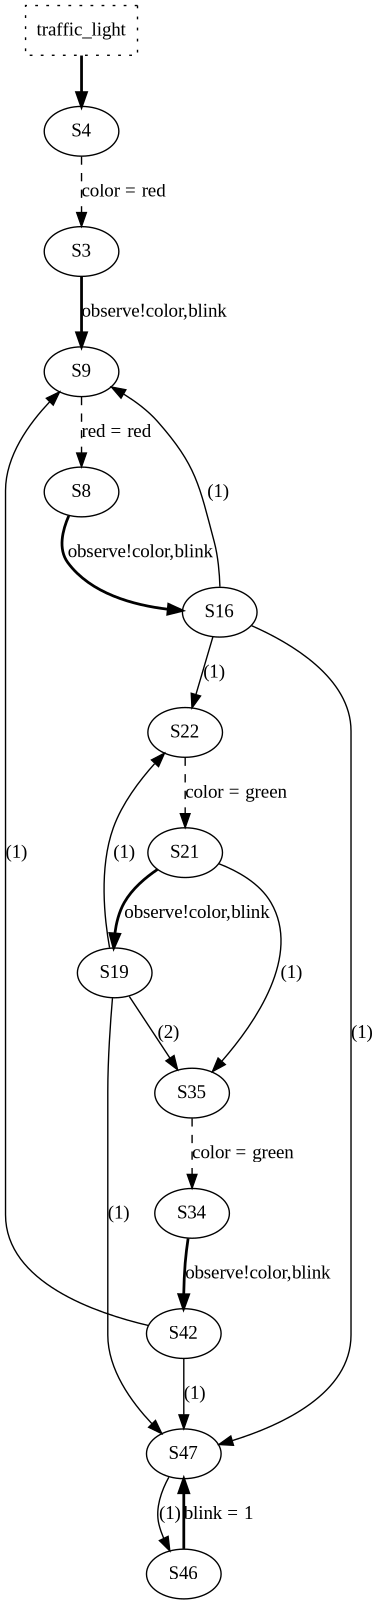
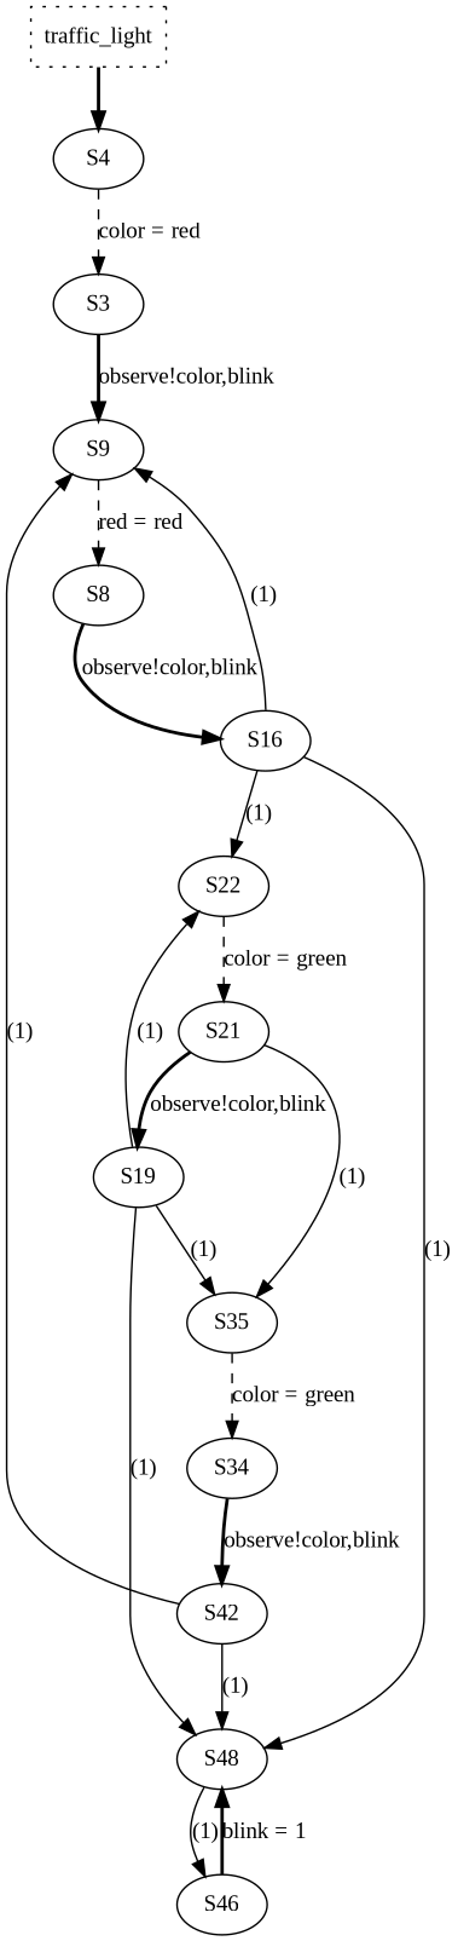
  digraph {
    fontname="Liberation Serif"
    node [fontname="Liberation Serif"]
    edge [fontname="Liberation Serif" style=solid color=black]
    n1 [label=traffic_light shape=box style=dotted]
    S4
    S3
    S9
    S8
    S16
    S22
-   S48 [label=S47]
+   S48
    S21
    S46
    n11 [label=S19]
    S35
    S34
    S42
    n1 -> S4 [style=bold color=""]
    S4 -> S3 [label="color = red" style=dashed]
    S3 -> S9 [label="observe!color,blink" style=bold]
    S9 -> S8 [label="red = red" style=dashed]
    S8 -> S16 [label="observe!color,blink" style=bold]
    S16 -> S9 [label="(1)"]
    S16 -> S22 [label="(1)"]
    S16 -> S48 [label="(1)"]
    S22 -> S21 [label="color = green" style=dashed]
    S48 -> S46 [label="(1)"]
    S21 -> n11 [label="observe!color,blink" style=bold]
    S21 -> S35 [label="(1)"]
    S46 -> S48 [label="blink = 1" style=bold]
    n11 -> S22 [label="(1)"]
    n11 -> S48 [label="(1)"]
-   n11 -> S35 [label="(2)"]
+   n11 -> S35 [label="(1)"]
    S35 -> S34 [label="color = green" style=dashed]
    S34 -> S42 [label="observe!color,blink" style=bold]
    S42 -> S9 [label="(1)"]
    S42 -> S48 [label="(1)"]
  }
